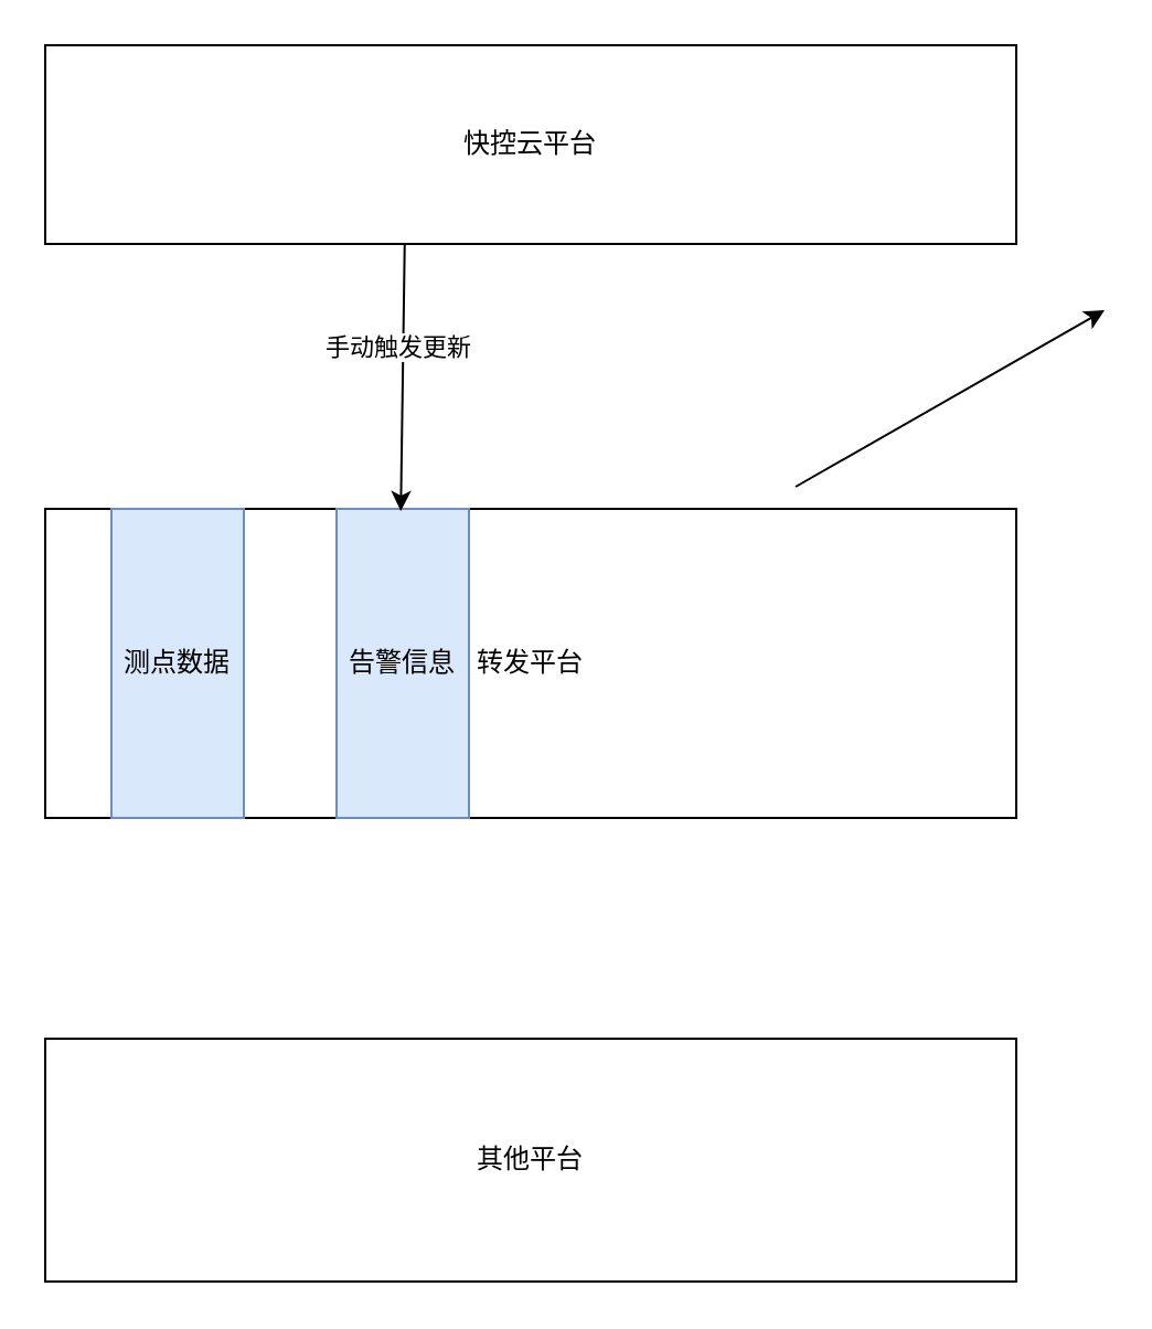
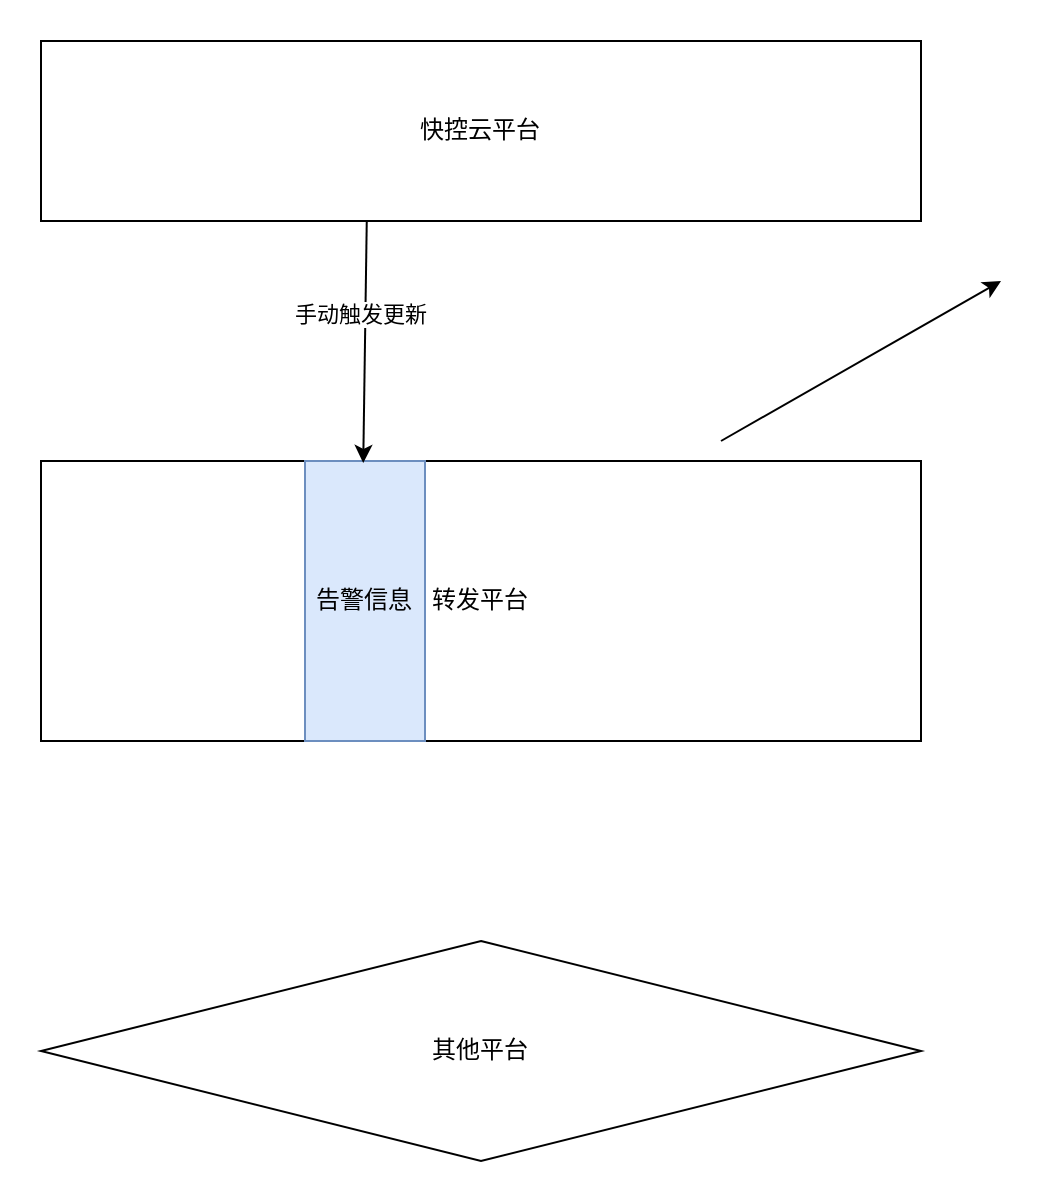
  <mxCell id="0" />
  <mxCell id="1" parent="0" />
  <mxCell id="2" value="快控云平台" style="rounded=0;whiteSpace=wrap;html=1;" vertex="1" parent="1"><mxGeometry x="20" y="20" width="440" height="90" as="geometry" /></mxCell>
  <mxCell id="3" value="转发平台" style="rounded=0;whiteSpace=wrap;html=1;" vertex="1" parent="1"><mxGeometry x="20" y="230" width="440" height="140" as="geometry" /></mxCell>
  <mxCell id="4" value="" style="endArrow=classic;html=1;rounded=0;" edge="1" parent="1"><mxGeometry width="50" height="50" relative="1" as="geometry"><mxPoint x="360" y="220" as="sourcePoint" /><mxPoint x="500" y="140" as="targetPoint" /></mxGeometry></mxCell>
- <mxCell id="5" value="其他平台" style="rounded=0;whiteSpace=wrap;html=1;" vertex="1" parent="1"><mxGeometry x="20" y="470" width="440" height="110" as="geometry" /></mxCell>
- <mxCell id="6" value="测点数据" style="text;html=1;strokeColor=#6c8ebf;fillColor=#dae8fc;align=center;verticalAlign=middle;whiteSpace=wrap;rounded=0;" vertex="1" parent="1"><mxGeometry x="50" y="230" width="60" height="140" as="geometry" /></mxCell>
+ <mxCell id="5" value="其他平台" style="rhombus;whiteSpace=wrap;html=1;" vertex="1" parent="1"><mxGeometry x="20" y="470" width="440" height="110" as="geometry" /></mxCell>
  <mxCell id="7" value="告警信息" style="text;html=1;strokeColor=#6c8ebf;fillColor=#dae8fc;align=center;verticalAlign=middle;whiteSpace=wrap;rounded=0;" vertex="1" parent="1"><mxGeometry x="152" y="230" width="60" height="140" as="geometry" /></mxCell>
  <mxCell id="8" value="" style="endArrow=classic;html=1;rounded=0;entryX=0.132;entryY=0.007;entryDx=0;entryDy=0;entryPerimeter=0;exitX=0.136;exitY=1;exitDx=0;exitDy=0;exitPerimeter=0;" edge="1" parent="1"><mxGeometry width="50" height="50" relative="1" as="geometry"><mxPoint x="182.88" y="110" as="sourcePoint" /><mxPoint x="181.12" y="230.98" as="targetPoint" /></mxGeometry></mxCell>
  <mxCell id="9" value="手动触发更新" style="edgeLabel;html=1;align=center;verticalAlign=middle;resizable=0;points=[];" vertex="1" connectable="0" parent="8"><mxGeometry x="-0.223" y="-3" relative="1" as="geometry"><mxPoint as="offset" /></mxGeometry></mxCell>
